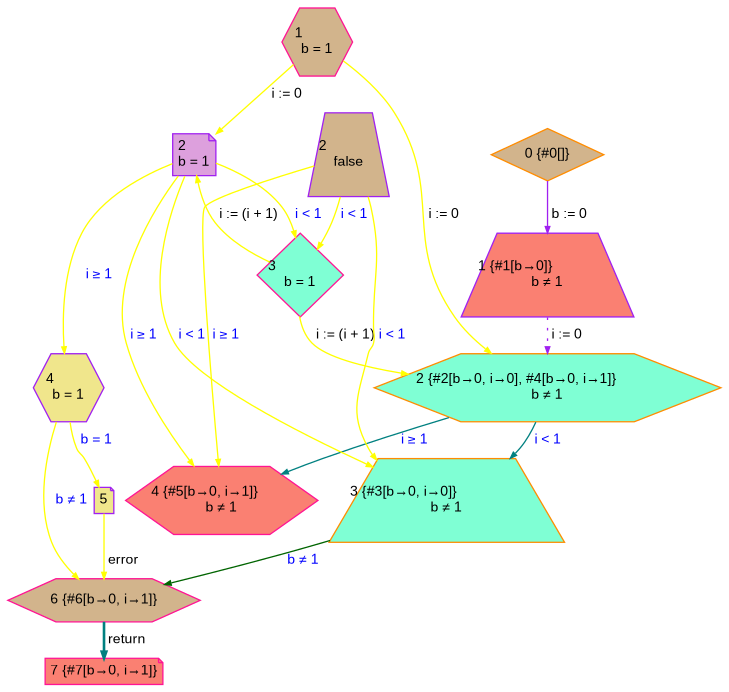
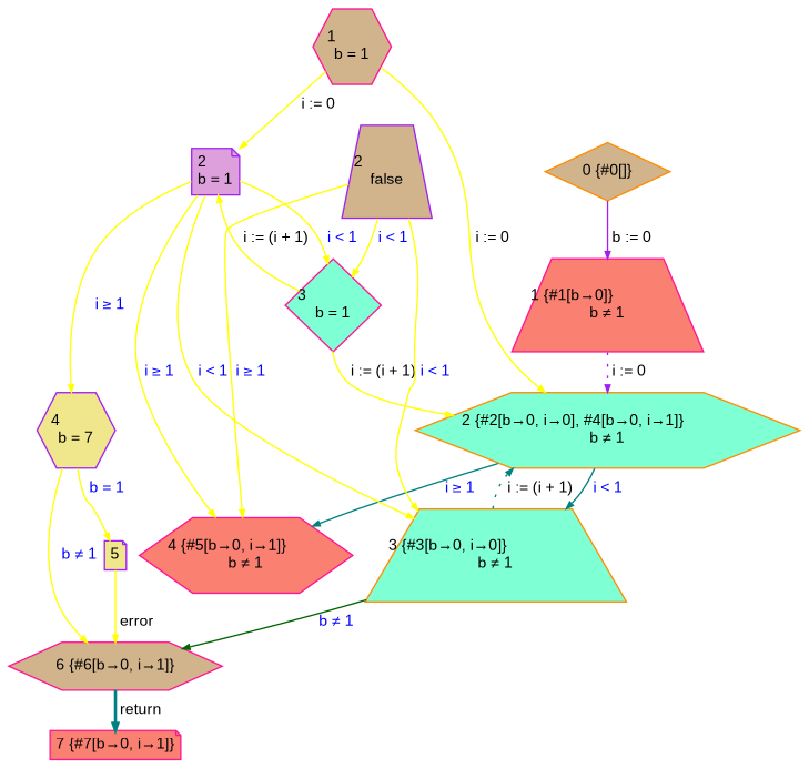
  digraph {
    fontname="Liberation Sans"
    nodesep=0.12
    ranksep=0.10
    node [color=purple fillcolor=tan fontname="Liberation Sans" fontsize=10.5 margin="0.05,0.05" shape=hexagon style=filled]
    edge [arrowsize=0.5 color=yellow fontname="Liberation Sans" fontsize=10.5 fontcolor="#0000FF"]
    n1 [color=darkorange height=0.02 label="0 {#0[]}" shape=diamond width=0.02]
-   n2 [fillcolor=salmon height=0.02 label="1 {#1[b→0]}\lb ≠ 1" shape=trapezium width=0.02]
+   n2 [color=deeppink fillcolor=salmon height=0.02 label="1 {#1[b→0]}\lb ≠ 1" shape=trapezium width=0.02]
    n3 [color=darkorange fillcolor=aquamarine height=0.02 label="2 {#2[b→0, i→0], #4[b→0, i→1]}\lb ≠ 1" width=0.02]
    n4 [fillcolor=plum height=0.02 label="2\lb = 1" shape=note width=0.02]
    n5 [color=darkorange fillcolor=aquamarine height=0.02 label="3 {#3[b→0, i→0]}\lb ≠ 1" shape=trapezium width=0.02]
-   n6 [fillcolor=khaki height=0.02 label="4\lb = 1" width=0.02]
+   n6 [fillcolor=khaki height=0.02 label="4\lb = 7" width=0.02]
    n7 [color=deeppink fillcolor=aquamarine height=0.02 label="3\lb = 1" shape=diamond width=0.02]
    n8 [color=deeppink fillcolor=salmon height=0.02 label="4 {#5[b→0, i→1]}\lb ≠ 1" width=0.02]
    n9 [color=deeppink height=0.02 label="6 {#6[b→0, i→1]}" width=0.02]
    n10 [fillcolor=khaki height=0.02 label=5 shape=note width=0.02]
    n11 [color=deeppink fillcolor=salmon height=0.02 label="7 {#7[b→0, i→1]}" shape=note width=0.02]
    n12 [color=deeppink height=0.02 label="1\lb = 1" width=0.02]
    n13 [height=0.02 label="2\lfalse" shape=trapezium width=0.02]
    n1 -> n2 [color=purple label=" b := 0" style=solid fontcolor=""]
    n2 -> n3 [color=purple label=" i := 0" style=dotted fontcolor=""]
    n3 -> n5 [color=teal label=" i < 1" style=solid]
    n3 -> n8 [color=teal label=" i ≥ 1" style=solid]
    n4 -> n5 [label=" i < 1"]
    n4 -> n6 [label=" i ≥ 1"]
    n4 -> n7 [label=" i < 1"]
    n4 -> n8 [label=" i ≥ 1"]
+   n5 -> n3 [color=teal label=" i := (i + 1)" style=dotted fontcolor=""]
    n5 -> n9 [color=darkgreen label=" b ≠ 1" style=solid]
    n6 -> n9 [label=" b ≠ 1"]
    n6 -> n10 [label=" b = 1"]
    n7 -> n3 [label=" i := (i + 1)" fontcolor=""]
    n7 -> n4 [label=" i := (i + 1)" fontcolor=""]
    n9 -> n11 [color=teal label=" return" style=bold fontcolor=""]
    n10 -> n9 [label=" error" fontcolor=""]
    n12 -> n3 [label=" i := 0" fontcolor=""]
    n12 -> n4 [label=" i := 0" fontcolor=""]
    n13 -> n5 [label=" i < 1"]
    n13 -> n7 [label=" i < 1"]
    n13 -> n8 [label=" i ≥ 1"]
  }
